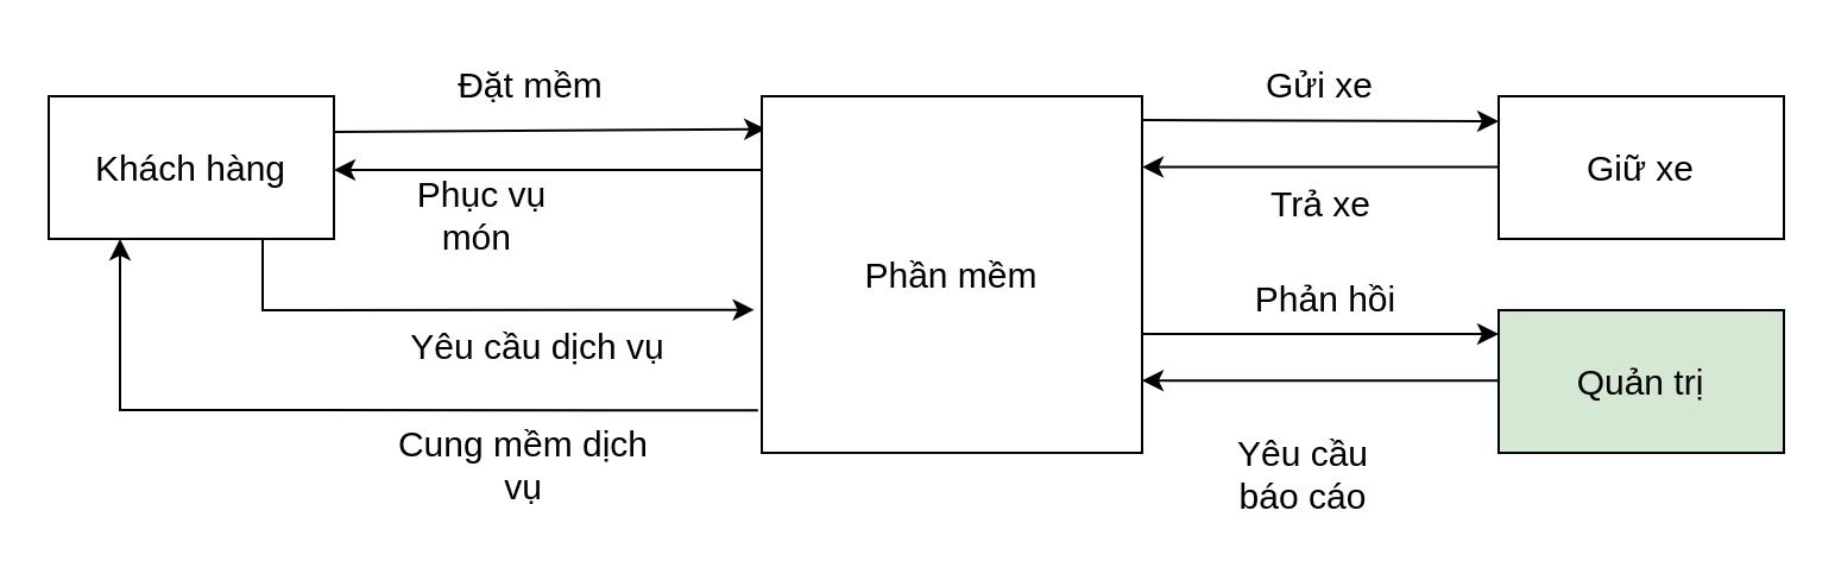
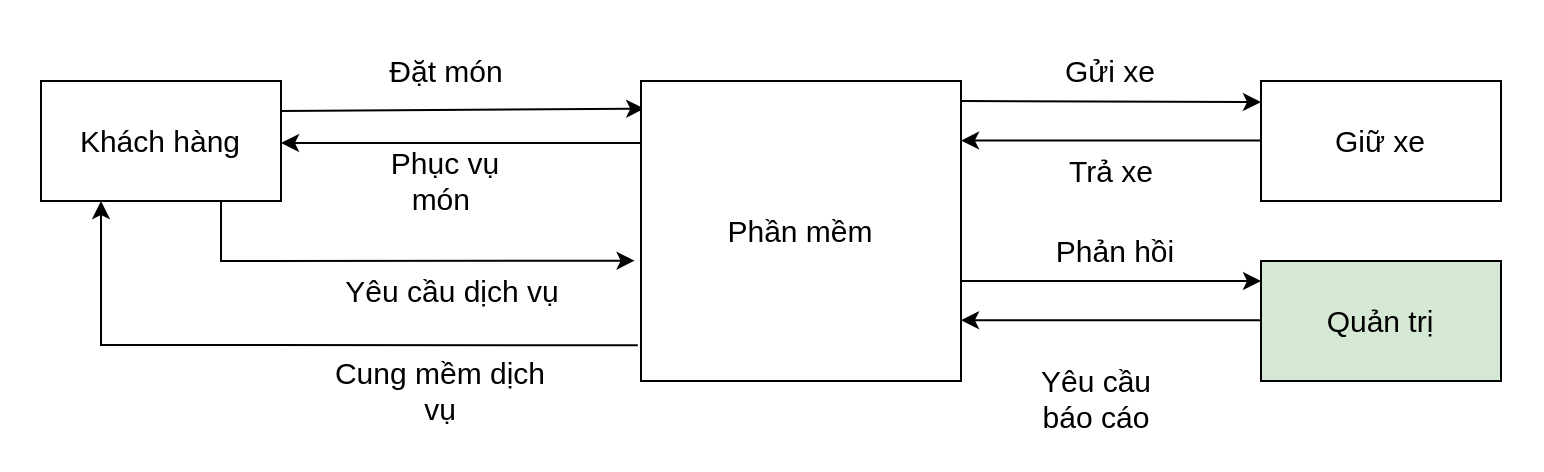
  <mxCell id="0" />
  <mxCell id="1" parent="0" />
  <mxCell id="2" style="rounded=0;orthogonalLoop=1;jettySize=auto;html=1;exitX=1;exitY=0.25;exitDx=0;exitDy=0;entryX=0.01;entryY=0.092;entryDx=0;entryDy=0;entryPerimeter=0;" edge="1" parent="1" source="4" target="8"><mxGeometry relative="1" as="geometry" /></mxCell>
  <mxCell id="3" style="edgeStyle=none;rounded=0;orthogonalLoop=1;jettySize=auto;html=1;exitX=0.75;exitY=1;exitDx=0;exitDy=0;entryX=-0.02;entryY=0.599;entryDx=0;entryDy=0;fontSize=15;entryPerimeter=0;" edge="1" parent="1" source="4" target="8"><mxGeometry relative="1" as="geometry"><Array as="points"><mxPoint x="110" y="130" /></Array></mxGeometry></mxCell>
  <mxCell id="4" value="&lt;font style=&quot;font-size: 15px;&quot;&gt;Khách hàng&lt;/font&gt;" style="rounded=0;whiteSpace=wrap;html=1;" vertex="1" parent="1"><mxGeometry x="20" y="40" width="120" height="60" as="geometry" /></mxCell>
  <mxCell id="5" style="rounded=0;orthogonalLoop=1;jettySize=auto;html=1;exitX=0;exitY=0.75;exitDx=0;exitDy=0;entryX=1;entryY=0.75;entryDx=0;entryDy=0;fontSize=15;" edge="1" parent="1"><mxGeometry relative="1" as="geometry"><mxPoint x="320" y="71" as="sourcePoint" /><mxPoint x="140" y="71" as="targetPoint" /></mxGeometry></mxCell>
  <mxCell id="6" style="edgeStyle=none;rounded=0;orthogonalLoop=1;jettySize=auto;html=1;exitX=-0.01;exitY=0.881;exitDx=0;exitDy=0;entryX=0.25;entryY=1;entryDx=0;entryDy=0;fontSize=15;exitPerimeter=0;" edge="1" parent="1" source="8" target="4"><mxGeometry relative="1" as="geometry"><Array as="points"><mxPoint x="50" y="172" /></Array></mxGeometry></mxCell>
  <mxCell id="7" style="edgeStyle=none;rounded=0;orthogonalLoop=1;jettySize=auto;html=1;exitX=1;exitY=0.25;exitDx=0;exitDy=0;fontSize=15;" edge="1" parent="1"><mxGeometry relative="1" as="geometry"><mxPoint x="480" y="50" as="sourcePoint" /><mxPoint x="630" y="50.5" as="targetPoint" /></mxGeometry></mxCell>
  <mxCell id="8" value="&lt;font style=&quot;font-size: 15px;&quot;&gt;Phần mềm&lt;/font&gt;" style="rounded=0;whiteSpace=wrap;html=1;" vertex="1" parent="1"><mxGeometry x="320" y="40" width="160" height="150" as="geometry" /></mxCell>
  <mxCell id="9" style="edgeStyle=none;rounded=0;orthogonalLoop=1;jettySize=auto;html=1;exitX=0;exitY=0.5;exitDx=0;exitDy=0;entryX=1;entryY=0.2;entryDx=0;entryDy=0;entryPerimeter=0;fontSize=15;" edge="1" parent="1"><mxGeometry relative="1" as="geometry"><mxPoint x="630" y="69.8" as="sourcePoint" /><mxPoint x="480" y="69.8" as="targetPoint" /></mxGeometry></mxCell>
  <mxCell id="10" value="&lt;font style=&quot;font-size: 15px;&quot;&gt;Giữ xe&lt;/font&gt;" style="rounded=0;whiteSpace=wrap;html=1;" vertex="1" parent="1"><mxGeometry x="630" y="40" width="120" height="60" as="geometry" /></mxCell>
  <mxCell id="11" value="&lt;font style=&quot;font-size: 15px;&quot;&gt;Quản trị&lt;/font&gt;" style="rounded=0;whiteSpace=wrap;html=1;fillColor=#d5e8d4;" vertex="1" parent="1"><mxGeometry x="630" y="130" width="120" height="60" as="geometry" /></mxCell>
- <mxCell id="12" value="Phục vụ món&amp;nbsp;" style="text;html=1;strokeColor=none;fillColor=none;align=center;verticalAlign=middle;whiteSpace=wrap;rounded=0;fontSize=15;" vertex="1" parent="1"><mxGeometry x="170" y="75" width="65" height="30" as="geometry" /></mxCell>
- <mxCell id="13" value="Đặt mềm" style="text;html=1;strokeColor=none;fillColor=none;align=center;verticalAlign=middle;whiteSpace=wrap;rounded=0;fontSize=15;" vertex="1" parent="1"><mxGeometry x="177.5" y="20" width="90" height="30" as="geometry" /></mxCell>
+ <mxCell id="12" value="Phục vụ món&amp;nbsp;" style="text;html=1;strokeColor=none;fillColor=none;align=center;verticalAlign=middle;whiteSpace=wrap;rounded=0;fontSize=15;" vertex="1" parent="1"><mxGeometry x="190" y="75" width="65" height="30" as="geometry" /></mxCell>
+ <mxCell id="13" value="Đặt món" style="text;html=1;strokeColor=none;fillColor=none;align=center;verticalAlign=middle;whiteSpace=wrap;rounded=0;fontSize=15;" vertex="1" parent="1"><mxGeometry x="177.5" y="20" width="90" height="30" as="geometry" /></mxCell>
  <mxCell id="14" value="Yêu cầu dịch vụ" style="text;html=1;strokeColor=none;fillColor=none;align=center;verticalAlign=middle;whiteSpace=wrap;rounded=0;fontSize=15;" vertex="1" parent="1"><mxGeometry x="166.5" y="130" width="117.5" height="30" as="geometry" /></mxCell>
  <mxCell id="15" value="Cung mềm dịch vụ" style="text;html=1;strokeColor=none;fillColor=none;align=center;verticalAlign=middle;whiteSpace=wrap;rounded=0;fontSize=15;" vertex="1" parent="1"><mxGeometry x="160" y="180" width="120" height="30" as="geometry" /></mxCell>
  <mxCell id="16" style="edgeStyle=none;rounded=0;orthogonalLoop=1;jettySize=auto;html=1;exitX=0;exitY=0.5;exitDx=0;exitDy=0;entryX=1;entryY=0.2;entryDx=0;entryDy=0;entryPerimeter=0;fontSize=15;" edge="1" parent="1"><mxGeometry relative="1" as="geometry"><mxPoint x="630" y="159.6" as="sourcePoint" /><mxPoint x="480" y="159.6" as="targetPoint" /></mxGeometry></mxCell>
  <mxCell id="17" style="edgeStyle=none;rounded=0;orthogonalLoop=1;jettySize=auto;html=1;entryX=0;entryY=0.167;entryDx=0;entryDy=0;entryPerimeter=0;fontSize=15;" edge="1" parent="1" target="11"><mxGeometry relative="1" as="geometry"><mxPoint x="480" y="140" as="sourcePoint" /><mxPoint x="630" y="141.08" as="targetPoint" /></mxGeometry></mxCell>
  <mxCell id="18" value="Gửi xe" style="text;html=1;strokeColor=none;fillColor=none;align=center;verticalAlign=middle;whiteSpace=wrap;rounded=0;fontSize=15;" vertex="1" parent="1"><mxGeometry x="520" y="20" width="70" height="30" as="geometry" /></mxCell>
  <mxCell id="19" value="Trả xe" style="text;html=1;strokeColor=none;fillColor=none;align=center;verticalAlign=middle;whiteSpace=wrap;rounded=0;fontSize=15;" vertex="1" parent="1"><mxGeometry x="517.5" y="70" width="75" height="30" as="geometry" /></mxCell>
  <mxCell id="20" value="Phản hồi" style="text;html=1;strokeColor=none;fillColor=none;align=center;verticalAlign=middle;whiteSpace=wrap;rounded=0;fontSize=15;" vertex="1" parent="1"><mxGeometry x="525" y="110" width="65" height="30" as="geometry" /></mxCell>
  <mxCell id="21" value="Yêu cầu báo cáo" style="text;html=1;strokeColor=none;fillColor=none;align=center;verticalAlign=middle;whiteSpace=wrap;rounded=0;fontSize=15;" vertex="1" parent="1"><mxGeometry x="517.5" y="184" width="60" height="30" as="geometry" /></mxCell>
